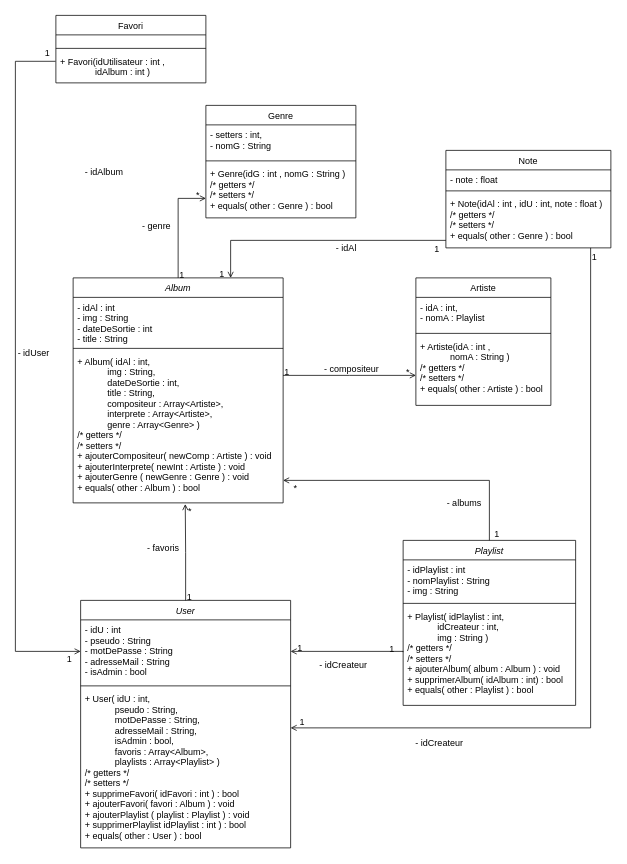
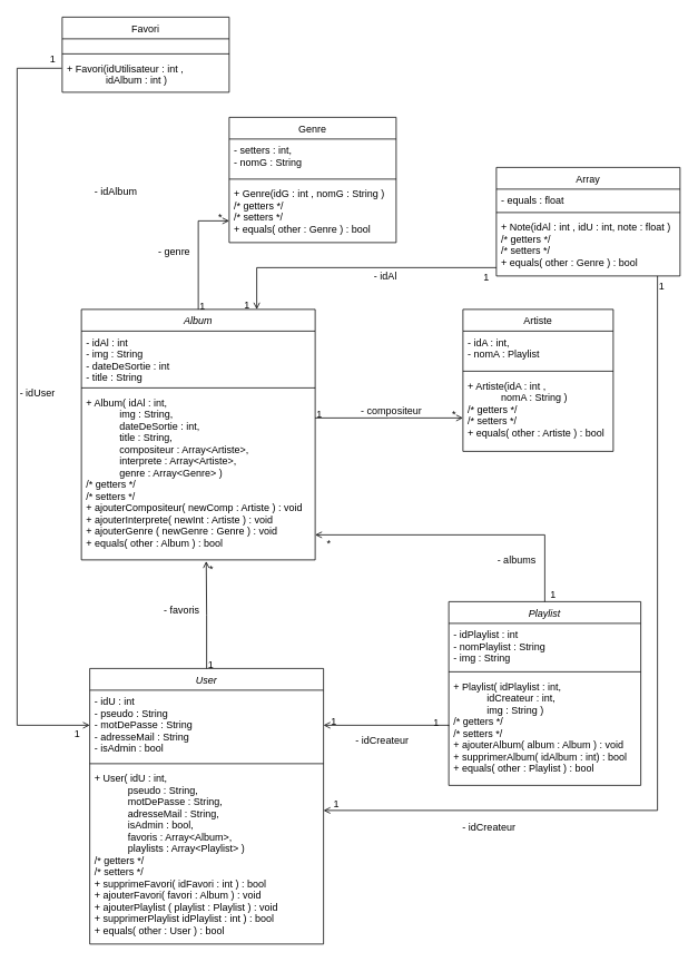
  <mxCell id="0" />
  <mxCell id="1" parent="0" />
  <mxCell id="2" value="Album" style="swimlane;fontStyle=2;align=center;verticalAlign=top;childLayout=stackLayout;horizontal=1;startSize=26;horizontalStack=0;resizeParent=1;resizeLast=0;collapsible=1;marginBottom=0;rounded=0;shadow=0;strokeWidth=1;" parent="1" vertex="1"><mxGeometry x="97" y="370" width="280" height="300" as="geometry"><mxRectangle x="230" y="140" width="160" height="26" as="alternateBounds" /></mxGeometry></mxCell>
  <mxCell id="3" value="- idAl : int&#10;- img : String&#10;- dateDeSortie : int&#10;- title : String&#10;&#10;+ &#10;&#10;" style="text;align=left;verticalAlign=top;spacingLeft=4;spacingRight=4;overflow=hidden;rotatable=0;points=[[0,0.5],[1,0.5]];portConstraint=eastwest;" parent="2" vertex="1"><mxGeometry y="26" width="280" height="64" as="geometry" /></mxCell>
  <mxCell id="4" value="" style="line;html=1;strokeWidth=1;align=left;verticalAlign=middle;spacingTop=-1;spacingLeft=3;spacingRight=3;rotatable=0;labelPosition=right;points=[];portConstraint=eastwest;" parent="2" vertex="1"><mxGeometry y="90" width="280" height="8" as="geometry" /></mxCell>
  <mxCell id="5" value="+ Album( idAl : int, &#10;            img : String, &#10;            dateDeSortie : int, &#10;            title : String, &#10;            compositeur : Array&lt;Artiste&gt;, &#10;            interprete : Array&lt;Artiste&gt;,&#10;            genre : Array&lt;Genre&gt; )&#10;/* getters */&#10;/* setters */&#10;+ ajouterCompositeur( newComp : Artiste ) : void&#10;+ ajouterInterprete( newInt : Artiste ) : void&#10;+ ajouterGenre ( newGenre : Genre ) : void&#10;+ equals( other : Album ) : bool&#10;&#10;" style="text;align=left;verticalAlign=top;spacingLeft=4;spacingRight=4;overflow=hidden;rotatable=0;points=[[0,0.5],[1,0.5]];portConstraint=eastwest;" parent="2" vertex="1"><mxGeometry y="98" width="280" height="202" as="geometry" /></mxCell>
  <mxCell id="6" value="Artiste" style="swimlane;fontStyle=0;align=center;verticalAlign=top;childLayout=stackLayout;horizontal=1;startSize=26;horizontalStack=0;resizeParent=1;resizeLast=0;collapsible=1;marginBottom=0;rounded=0;shadow=0;strokeWidth=1;" parent="1" vertex="1"><mxGeometry x="554" y="370" width="180" height="170" as="geometry"><mxRectangle x="550" y="140" width="160" height="26" as="alternateBounds" /></mxGeometry></mxCell>
  <mxCell id="7" value="- idA : int,&#10;- nomA : Playlist&#10;" style="text;align=left;verticalAlign=top;spacingLeft=4;spacingRight=4;overflow=hidden;rotatable=0;points=[[0,0.5],[1,0.5]];portConstraint=eastwest;" parent="6" vertex="1"><mxGeometry y="26" width="180" height="44" as="geometry" /></mxCell>
  <mxCell id="8" value="" style="line;html=1;strokeWidth=1;align=left;verticalAlign=middle;spacingTop=-1;spacingLeft=3;spacingRight=3;rotatable=0;labelPosition=right;points=[];portConstraint=eastwest;" parent="6" vertex="1"><mxGeometry y="70" width="180" height="8" as="geometry" /></mxCell>
  <mxCell id="9" value="+ Artiste(idA : int ,&#10;            nomA : String ) &#10;/* getters */&#10;/* setters */&#10;+ equals( other : Artiste ) : bool&#10;" style="text;align=left;verticalAlign=top;spacingLeft=4;spacingRight=4;overflow=hidden;rotatable=0;points=[[0,0.5],[1,0.5]];portConstraint=eastwest;" parent="6" vertex="1"><mxGeometry y="78" width="180" height="92" as="geometry" /></mxCell>
  <mxCell id="10" value="" style="endArrow=open;shadow=0;strokeWidth=1;rounded=0;endFill=1;edgeStyle=elbowEdgeStyle;elbow=vertical;" edge="1" parent="1"><mxGeometry x="0.5" y="41" relative="1" as="geometry"><mxPoint x="377" y="500" as="sourcePoint" /><mxPoint x="554" y="500" as="targetPoint" /><mxPoint x="-40" y="32" as="offset" /></mxGeometry></mxCell>
  <mxCell id="11" value="1" style="resizable=0;align=left;verticalAlign=bottom;labelBackgroundColor=none;fontSize=12;" connectable="0" vertex="1" parent="10"><mxGeometry x="-1" relative="1" as="geometry"><mxPoint y="4" as="offset" /></mxGeometry></mxCell>
  <mxCell id="12" value="*" style="resizable=0;align=right;verticalAlign=bottom;labelBackgroundColor=none;fontSize=12;" connectable="0" vertex="1" parent="10"><mxGeometry x="1" relative="1" as="geometry"><mxPoint x="-7" y="4" as="offset" /></mxGeometry></mxCell>
  <mxCell id="13" value="- compositeur" style="text;html=1;resizable=0;points=[];;align=center;verticalAlign=middle;labelBackgroundColor=none;rounded=0;shadow=0;strokeWidth=1;fontSize=12;" vertex="1" connectable="0" parent="10"><mxGeometry x="0.5" y="49" relative="1" as="geometry"><mxPoint x="-43" y="40" as="offset" /></mxGeometry></mxCell>
  <mxCell id="14" value="Genre" style="swimlane;fontStyle=0;align=center;verticalAlign=top;childLayout=stackLayout;horizontal=1;startSize=26;horizontalStack=0;resizeParent=1;resizeLast=0;collapsible=1;marginBottom=0;rounded=0;shadow=0;strokeWidth=1;" vertex="1" parent="1"><mxGeometry x="274" y="140" width="200" height="150" as="geometry"><mxRectangle x="550" y="140" width="160" height="26" as="alternateBounds" /></mxGeometry></mxCell>
  <mxCell id="15" value="- setters : int,&#10;- nomG : String&#10;" style="text;align=left;verticalAlign=top;spacingLeft=4;spacingRight=4;overflow=hidden;rotatable=0;points=[[0,0.5],[1,0.5]];portConstraint=eastwest;" vertex="1" parent="14"><mxGeometry y="26" width="200" height="44" as="geometry" /></mxCell>
  <mxCell id="16" value="" style="line;html=1;strokeWidth=1;align=left;verticalAlign=middle;spacingTop=-1;spacingLeft=3;spacingRight=3;rotatable=0;labelPosition=right;points=[];portConstraint=eastwest;" vertex="1" parent="14"><mxGeometry y="70" width="200" height="8" as="geometry" /></mxCell>
  <mxCell id="17" value="+ Genre(idG : int , nomG : String ) &#10;/* getters */&#10;/* setters */&#10;+ equals( other : Genre ) : bool&#10;" style="text;align=left;verticalAlign=top;spacingLeft=4;spacingRight=4;overflow=hidden;rotatable=0;points=[[0,0.5],[1,0.5]];portConstraint=eastwest;" vertex="1" parent="14"><mxGeometry y="78" width="200" height="72" as="geometry" /></mxCell>
  <mxCell id="18" value="" style="resizable=0;align=right;verticalAlign=bottom;labelBackgroundColor=none;fontSize=12;" connectable="0" vertex="1" parent="1"><mxGeometry x="267" y="229" as="geometry" /></mxCell>
  <mxCell id="19" value="" style="endArrow=open;shadow=0;strokeWidth=1;rounded=0;endFill=1;edgeStyle=elbowEdgeStyle;elbow=vertical;exitX=0.5;exitY=0;exitDx=0;exitDy=0;" edge="1" parent="1" source="2"><mxGeometry x="0.5" y="41" relative="1" as="geometry"><mxPoint x="87" y="320" as="sourcePoint" /><mxPoint x="274" y="264" as="targetPoint" /><mxPoint x="-40" y="32" as="offset" /><Array as="points"><mxPoint x="257" y="264" /></Array></mxGeometry></mxCell>
  <mxCell id="20" value="1" style="resizable=0;align=left;verticalAlign=bottom;labelBackgroundColor=none;fontSize=12;" connectable="0" vertex="1" parent="19"><mxGeometry x="-1" relative="1" as="geometry"><mxPoint y="4" as="offset" /></mxGeometry></mxCell>
  <mxCell id="21" value="*" style="resizable=0;align=right;verticalAlign=bottom;labelBackgroundColor=none;fontSize=12;" connectable="0" vertex="1" parent="19"><mxGeometry x="1" relative="1" as="geometry"><mxPoint x="-7" y="4" as="offset" /></mxGeometry></mxCell>
  <mxCell id="22" value="- genre" style="text;html=1;resizable=0;points=[];;align=center;verticalAlign=middle;labelBackgroundColor=none;rounded=0;shadow=0;strokeWidth=1;fontSize=12;" vertex="1" connectable="0" parent="19"><mxGeometry x="0.5" y="49" relative="1" as="geometry"><mxPoint x="-31" y="85" as="offset" /></mxGeometry></mxCell>
  <mxCell id="23" value="User" style="swimlane;fontStyle=2;align=center;verticalAlign=top;childLayout=stackLayout;horizontal=1;startSize=26;horizontalStack=0;resizeParent=1;resizeLast=0;collapsible=1;marginBottom=0;rounded=0;shadow=0;strokeWidth=1;" vertex="1" parent="1"><mxGeometry x="107" y="800" width="280" height="330" as="geometry"><mxRectangle x="230" y="140" width="160" height="26" as="alternateBounds" /></mxGeometry></mxCell>
  <mxCell id="24" value="- idU : int&#10;- pseudo : String&#10;- motDePasse : String&#10;- adresseMail : String&#10;- isAdmin : bool" style="text;align=left;verticalAlign=top;spacingLeft=4;spacingRight=4;overflow=hidden;rotatable=0;points=[[0,0.5],[1,0.5]];portConstraint=eastwest;" vertex="1" parent="23"><mxGeometry y="26" width="280" height="84" as="geometry" /></mxCell>
  <mxCell id="25" value="" style="line;html=1;strokeWidth=1;align=left;verticalAlign=middle;spacingTop=-1;spacingLeft=3;spacingRight=3;rotatable=0;labelPosition=right;points=[];portConstraint=eastwest;" vertex="1" parent="23"><mxGeometry y="110" width="280" height="8" as="geometry" /></mxCell>
  <mxCell id="26" value="+ User( idU : int, &#10;            pseudo : String, &#10;            motDePasse : String, &#10;            adresseMail : String, &#10;            isAdmin : bool, &#10;            favoris : Array&lt;Album&gt;,&#10;            playlists : Array&lt;Playlist&gt; )&#10;/* getters */&#10;/* setters */&#10;+ supprimeFavori( idFavori : int ) : bool&#10;+ ajouterFavori( favori : Album ) : void&#10;+ ajouterPlaylist ( playlist : Playlist ) : void&#10;+ supprimerPlaylist idPlaylist : int ) : bool&#10;+ equals( other : User ) : bool&#10;&#10;" style="text;align=left;verticalAlign=top;spacingLeft=4;spacingRight=4;overflow=hidden;rotatable=0;points=[[0,0.5],[1,0.5]];portConstraint=eastwest;" vertex="1" parent="23"><mxGeometry y="118" width="280" height="212" as="geometry" /></mxCell>
  <mxCell id="27" value="" style="endArrow=open;shadow=0;strokeWidth=1;rounded=0;endFill=1;edgeStyle=elbowEdgeStyle;elbow=vertical;exitX=0.5;exitY=0;exitDx=0;exitDy=0;entryX=0.534;entryY=1.008;entryDx=0;entryDy=0;entryPerimeter=0;" edge="1" parent="1" source="23" target="5"><mxGeometry x="0.5" y="41" relative="1" as="geometry"><mxPoint x="187" y="730" as="sourcePoint" /><mxPoint x="364" y="730" as="targetPoint" /><mxPoint x="-40" y="32" as="offset" /></mxGeometry></mxCell>
  <mxCell id="28" value="1" style="resizable=0;align=left;verticalAlign=bottom;labelBackgroundColor=none;fontSize=12;" connectable="0" vertex="1" parent="27"><mxGeometry x="-1" relative="1" as="geometry"><mxPoint y="4" as="offset" /></mxGeometry></mxCell>
  <mxCell id="29" value="*" style="resizable=0;align=right;verticalAlign=bottom;labelBackgroundColor=none;fontSize=12;" connectable="0" vertex="1" parent="27"><mxGeometry x="1" relative="1" as="geometry"><mxPoint x="10" y="18" as="offset" /></mxGeometry></mxCell>
  <mxCell id="30" value="- favoris" style="text;html=1;resizable=0;points=[];;align=center;verticalAlign=middle;labelBackgroundColor=none;rounded=0;shadow=0;strokeWidth=1;fontSize=12;" vertex="1" connectable="0" parent="27"><mxGeometry x="0.5" y="49" relative="1" as="geometry"><mxPoint x="19" y="26" as="offset" /></mxGeometry></mxCell>
  <mxCell id="31" value="Playlist" style="swimlane;fontStyle=2;align=center;verticalAlign=top;childLayout=stackLayout;horizontal=1;startSize=26;horizontalStack=0;resizeParent=1;resizeLast=0;collapsible=1;marginBottom=0;rounded=0;shadow=0;strokeWidth=1;" vertex="1" parent="1"><mxGeometry x="537" y="720" width="230" height="220" as="geometry"><mxRectangle x="230" y="140" width="160" height="26" as="alternateBounds" /></mxGeometry></mxCell>
  <mxCell id="32" value="- idPlaylist : int&#10;- nomPlaylist : String&#10;- img : String" style="text;align=left;verticalAlign=top;spacingLeft=4;spacingRight=4;overflow=hidden;rotatable=0;points=[[0,0.5],[1,0.5]];portConstraint=eastwest;" vertex="1" parent="31"><mxGeometry y="26" width="230" height="54" as="geometry" /></mxCell>
  <mxCell id="33" value="" style="line;html=1;strokeWidth=1;align=left;verticalAlign=middle;spacingTop=-1;spacingLeft=3;spacingRight=3;rotatable=0;labelPosition=right;points=[];portConstraint=eastwest;" vertex="1" parent="31"><mxGeometry y="80" width="230" height="8" as="geometry" /></mxCell>
  <mxCell id="34" value="+ Playlist( idPlaylist : int, &#10;            idCreateur : int, &#10;            img : String )&#10;/* getters */&#10;/* setters */&#10;+ ajouterAlbum( album : Album ) : void&#10;+ supprimerAlbum( idAlbum : int) : bool&#10;+ equals( other : Playlist ) : bool&#10;&#10;" style="text;align=left;verticalAlign=top;spacingLeft=4;spacingRight=4;overflow=hidden;rotatable=0;points=[[0,0.5],[1,0.5]];portConstraint=eastwest;" vertex="1" parent="31"><mxGeometry y="88" width="230" height="122" as="geometry" /></mxCell>
  <mxCell id="35" value="" style="endArrow=open;shadow=0;strokeWidth=1;rounded=0;endFill=1;edgeStyle=elbowEdgeStyle;elbow=vertical;exitX=0;exitY=0.5;exitDx=0;exitDy=0;entryX=1;entryY=0.5;entryDx=0;entryDy=0;" edge="1" parent="1" source="34" target="24"><mxGeometry x="0.5" y="41" relative="1" as="geometry"><mxPoint x="277" y="740" as="sourcePoint" /><mxPoint x="454" y="740" as="targetPoint" /><mxPoint x="-40" y="32" as="offset" /><Array as="points"><mxPoint x="397" y="868" /></Array></mxGeometry></mxCell>
  <mxCell id="36" value="1" style="resizable=0;align=left;verticalAlign=bottom;labelBackgroundColor=none;fontSize=12;" connectable="0" vertex="1" parent="35"><mxGeometry x="-1" relative="1" as="geometry"><mxPoint x="-20" y="4" as="offset" /></mxGeometry></mxCell>
  <mxCell id="37" value="1" style="resizable=0;align=right;verticalAlign=bottom;labelBackgroundColor=none;fontSize=12;" connectable="0" vertex="1" parent="35"><mxGeometry x="1" relative="1" as="geometry"><mxPoint x="17" y="4" as="offset" /></mxGeometry></mxCell>
  <mxCell id="38" value="- idCreateur" style="text;html=1;resizable=0;points=[];;align=center;verticalAlign=middle;labelBackgroundColor=none;rounded=0;shadow=0;strokeWidth=1;fontSize=12;" vertex="1" connectable="0" parent="35"><mxGeometry x="0.5" y="49" relative="1" as="geometry"><mxPoint x="31" y="-32" as="offset" /></mxGeometry></mxCell>
  <mxCell id="39" value="" style="endArrow=open;shadow=0;strokeWidth=1;rounded=0;endFill=1;edgeStyle=elbowEdgeStyle;elbow=vertical;exitX=0.5;exitY=0;exitDx=0;exitDy=0;" edge="1" parent="1" source="31"><mxGeometry x="0.5" y="41" relative="1" as="geometry"><mxPoint x="627" y="702" as="sourcePoint" /><mxPoint x="377" y="640" as="targetPoint" /><mxPoint x="-40" y="32" as="offset" /><Array as="points"><mxPoint x="527" y="640" /></Array></mxGeometry></mxCell>
  <mxCell id="40" value="1" style="resizable=0;align=left;verticalAlign=bottom;labelBackgroundColor=none;fontSize=12;" connectable="0" vertex="1" parent="39"><mxGeometry x="-1" relative="1" as="geometry"><mxPoint x="5" as="offset" /></mxGeometry></mxCell>
  <mxCell id="41" value="*" style="resizable=0;align=right;verticalAlign=bottom;labelBackgroundColor=none;fontSize=12;" connectable="0" vertex="1" parent="39"><mxGeometry x="1" relative="1" as="geometry"><mxPoint x="20" y="18" as="offset" /></mxGeometry></mxCell>
  <mxCell id="42" value="- albums" style="text;html=1;resizable=0;points=[];;align=center;verticalAlign=middle;labelBackgroundColor=none;rounded=0;shadow=0;strokeWidth=1;fontSize=12;" vertex="1" connectable="0" parent="39"><mxGeometry x="0.5" y="49" relative="1" as="geometry"><mxPoint x="151" y="-19" as="offset" /></mxGeometry></mxCell>
- <mxCell id="43" value="Note" style="swimlane;fontStyle=0;align=center;verticalAlign=top;childLayout=stackLayout;horizontal=1;startSize=26;horizontalStack=0;resizeParent=1;resizeLast=0;collapsible=1;marginBottom=0;rounded=0;shadow=0;strokeWidth=1;" vertex="1" parent="1"><mxGeometry x="594" y="200" width="220" height="130" as="geometry"><mxRectangle x="550" y="140" width="160" height="26" as="alternateBounds" /></mxGeometry></mxCell>
- <mxCell id="44" value="- note : float&#10;" style="text;align=left;verticalAlign=top;spacingLeft=4;spacingRight=4;overflow=hidden;rotatable=0;points=[[0,0.5],[1,0.5]];portConstraint=eastwest;" vertex="1" parent="43"><mxGeometry y="26" width="220" height="24" as="geometry" /></mxCell>
+ <mxCell id="43" value="Array" style="swimlane;fontStyle=0;align=center;verticalAlign=top;childLayout=stackLayout;horizontal=1;startSize=26;horizontalStack=0;resizeParent=1;resizeLast=0;collapsible=1;marginBottom=0;rounded=0;shadow=0;strokeWidth=1;" vertex="1" parent="1"><mxGeometry x="594" y="200" width="220" height="130" as="geometry"><mxRectangle x="550" y="140" width="160" height="26" as="alternateBounds" /></mxGeometry></mxCell>
+ <mxCell id="44" value="- equals : float&#10;" style="text;align=left;verticalAlign=top;spacingLeft=4;spacingRight=4;overflow=hidden;rotatable=0;points=[[0,0.5],[1,0.5]];portConstraint=eastwest;" vertex="1" parent="43"><mxGeometry y="26" width="220" height="24" as="geometry" /></mxCell>
  <mxCell id="45" value="" style="line;html=1;strokeWidth=1;align=left;verticalAlign=middle;spacingTop=-1;spacingLeft=3;spacingRight=3;rotatable=0;labelPosition=right;points=[];portConstraint=eastwest;" vertex="1" parent="43"><mxGeometry y="50" width="220" height="8" as="geometry" /></mxCell>
  <mxCell id="46" value="+ Note(idAl : int , idU : int, note : float ) &#10;/* getters */&#10;/* setters */&#10;+ equals( other : Genre ) : bool&#10;" style="text;align=left;verticalAlign=top;spacingLeft=4;spacingRight=4;overflow=hidden;rotatable=0;points=[[0,0.5],[1,0.5]];portConstraint=eastwest;" vertex="1" parent="43"><mxGeometry y="58" width="220" height="72" as="geometry" /></mxCell>
  <mxCell id="47" value="" style="resizable=0;align=right;verticalAlign=bottom;labelBackgroundColor=none;fontSize=12;" connectable="0" vertex="1" parent="1"><mxGeometry x="587" y="289" as="geometry" /></mxCell>
  <mxCell id="48" value="" style="endArrow=open;shadow=0;strokeWidth=1;rounded=0;endFill=1;edgeStyle=elbowEdgeStyle;elbow=vertical;" edge="1" parent="1"><mxGeometry x="0.5" y="41" relative="1" as="geometry"><mxPoint x="787" y="330" as="sourcePoint" /><mxPoint x="387" y="970" as="targetPoint" /><mxPoint x="-40" y="32" as="offset" /><Array as="points"><mxPoint x="787" y="970" /></Array></mxGeometry></mxCell>
  <mxCell id="49" value="1" style="resizable=0;align=left;verticalAlign=bottom;labelBackgroundColor=none;fontSize=12;" connectable="0" vertex="1" parent="48"><mxGeometry x="-1" relative="1" as="geometry"><mxPoint y="20" as="offset" /></mxGeometry></mxCell>
  <mxCell id="50" value="1" style="resizable=0;align=right;verticalAlign=bottom;labelBackgroundColor=none;fontSize=12;" connectable="0" vertex="1" parent="48"><mxGeometry x="1" relative="1" as="geometry"><mxPoint x="20" as="offset" /></mxGeometry></mxCell>
  <mxCell id="51" value="- idCreateur" style="text;html=1;resizable=0;points=[];;align=center;verticalAlign=middle;labelBackgroundColor=none;rounded=0;shadow=0;strokeWidth=1;fontSize=12;" vertex="1" connectable="0" parent="48"><mxGeometry x="0.5" y="49" relative="1" as="geometry"><mxPoint x="-63" y="-29" as="offset" /></mxGeometry></mxCell>
  <mxCell id="52" value="" style="endArrow=open;shadow=0;strokeWidth=1;rounded=0;endFill=1;edgeStyle=elbowEdgeStyle;elbow=vertical;entryX=0.75;entryY=0;entryDx=0;entryDy=0;exitX=0;exitY=0.861;exitDx=0;exitDy=0;exitPerimeter=0;" edge="1" parent="1" source="46" target="2"><mxGeometry x="0.5" y="41" relative="1" as="geometry"><mxPoint x="577" y="320" as="sourcePoint" /><mxPoint x="674" y="155" as="targetPoint" /><mxPoint x="-40" y="32" as="offset" /><Array as="points"><mxPoint x="447" y="320" /></Array></mxGeometry></mxCell>
  <mxCell id="53" value="1" style="resizable=0;align=left;verticalAlign=bottom;labelBackgroundColor=none;fontSize=12;" connectable="0" vertex="1" parent="52"><mxGeometry x="-1" relative="1" as="geometry"><mxPoint x="-17" y="20" as="offset" /></mxGeometry></mxCell>
  <mxCell id="54" value="1" style="resizable=0;align=right;verticalAlign=bottom;labelBackgroundColor=none;fontSize=12;" connectable="0" vertex="1" parent="52"><mxGeometry x="1" relative="1" as="geometry"><mxPoint x="-7" y="4" as="offset" /></mxGeometry></mxCell>
  <mxCell id="55" value="- idAl" style="text;html=1;resizable=0;points=[];;align=center;verticalAlign=middle;labelBackgroundColor=none;rounded=0;shadow=0;strokeWidth=1;fontSize=12;" vertex="1" connectable="0" parent="52"><mxGeometry x="0.5" y="49" relative="1" as="geometry"><mxPoint x="119" y="-39" as="offset" /></mxGeometry></mxCell>
  <mxCell id="56" value="Favori" style="swimlane;fontStyle=0;align=center;verticalAlign=top;childLayout=stackLayout;horizontal=1;startSize=26;horizontalStack=0;resizeParent=1;resizeLast=0;collapsible=1;marginBottom=0;rounded=0;shadow=0;strokeWidth=1;" vertex="1" parent="1"><mxGeometry x="74" y="20" width="200" height="90" as="geometry"><mxRectangle x="550" y="140" width="160" height="26" as="alternateBounds" /></mxGeometry></mxCell>
  <mxCell id="57" value="&#10;" style="text;align=left;verticalAlign=top;spacingLeft=4;spacingRight=4;overflow=hidden;rotatable=0;points=[[0,0.5],[1,0.5]];portConstraint=eastwest;" vertex="1" parent="56"><mxGeometry y="26" width="200" height="14" as="geometry" /></mxCell>
  <mxCell id="58" value="" style="line;html=1;strokeWidth=1;align=left;verticalAlign=middle;spacingTop=-1;spacingLeft=3;spacingRight=3;rotatable=0;labelPosition=right;points=[];portConstraint=eastwest;" vertex="1" parent="56"><mxGeometry y="40" width="200" height="8" as="geometry" /></mxCell>
  <mxCell id="59" value="+ Favori(idUtilisateur : int ,&#10;              idAlbum : int ) &#10;" style="text;align=left;verticalAlign=top;spacingLeft=4;spacingRight=4;overflow=hidden;rotatable=0;points=[[0,0.5],[1,0.5]];portConstraint=eastwest;" vertex="1" parent="56"><mxGeometry y="48" width="200" height="42" as="geometry" /></mxCell>
  <mxCell id="60" value="" style="resizable=0;align=right;verticalAlign=bottom;labelBackgroundColor=none;fontSize=12;" connectable="0" vertex="1" parent="1"><mxGeometry x="67" y="109" as="geometry" /></mxCell>
  <mxCell id="61" value="" style="endArrow=open;shadow=0;strokeWidth=1;rounded=0;endFill=1;edgeStyle=elbowEdgeStyle;elbow=vertical;exitX=-0.002;exitY=0.315;exitDx=0;exitDy=0;exitPerimeter=0;entryX=0;entryY=0.5;entryDx=0;entryDy=0;" edge="1" parent="1" source="59" target="24"><mxGeometry x="0.5" y="41" relative="1" as="geometry"><mxPoint x="57" y="80" as="sourcePoint" /><mxPoint x="47" y="880" as="targetPoint" /><mxPoint x="-40" y="32" as="offset" /><Array as="points"><mxPoint x="20" y="81" /></Array></mxGeometry></mxCell>
  <mxCell id="62" value="1" style="resizable=0;align=left;verticalAlign=bottom;labelBackgroundColor=none;fontSize=12;" connectable="0" vertex="1" parent="61"><mxGeometry x="-1" relative="1" as="geometry"><mxPoint x="-16" y="-3" as="offset" /></mxGeometry></mxCell>
  <mxCell id="63" value="1" style="resizable=0;align=right;verticalAlign=bottom;labelBackgroundColor=none;fontSize=12;" connectable="0" vertex="1" parent="61"><mxGeometry x="1" relative="1" as="geometry"><mxPoint x="-10" y="18" as="offset" /></mxGeometry></mxCell>
  <mxCell id="64" value="- idUser" style="text;html=1;resizable=0;points=[];;align=center;verticalAlign=middle;labelBackgroundColor=none;rounded=0;shadow=0;strokeWidth=1;fontSize=12;" vertex="1" connectable="0" parent="61"><mxGeometry x="0.5" y="49" relative="1" as="geometry"><mxPoint x="-26" y="-253" as="offset" /></mxGeometry></mxCell>
  <mxCell id="65" value="- idAlbum" style="text;html=1;resizable=0;points=[];;align=center;verticalAlign=middle;labelBackgroundColor=none;rounded=0;shadow=0;strokeWidth=1;fontSize=12;" vertex="1" connectable="0" parent="1"><mxGeometry x="137" y="228.996" as="geometry" /></mxCell>
